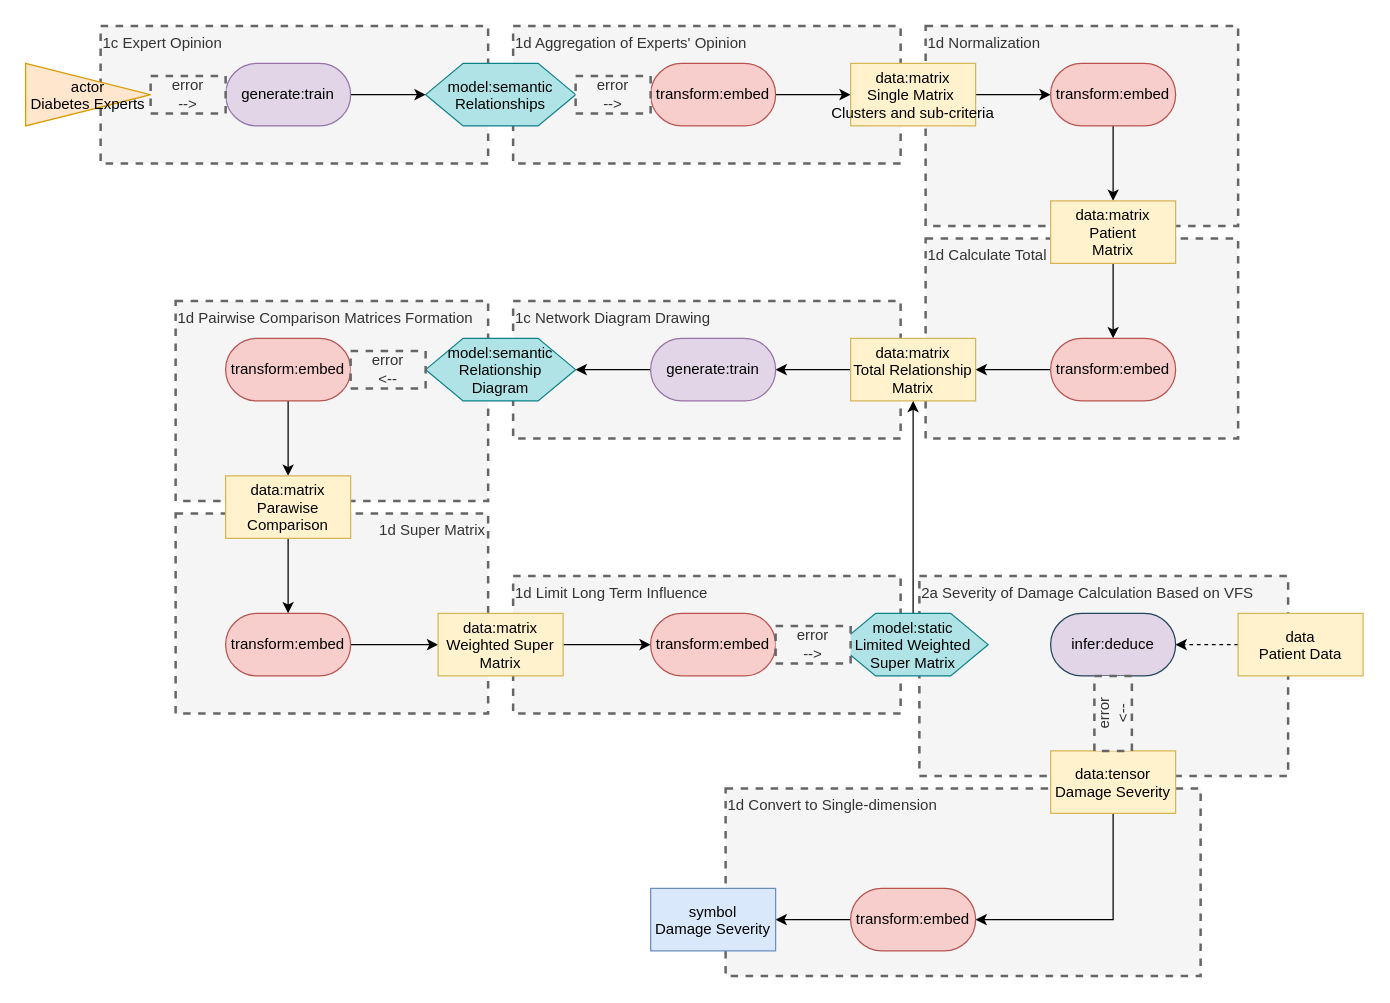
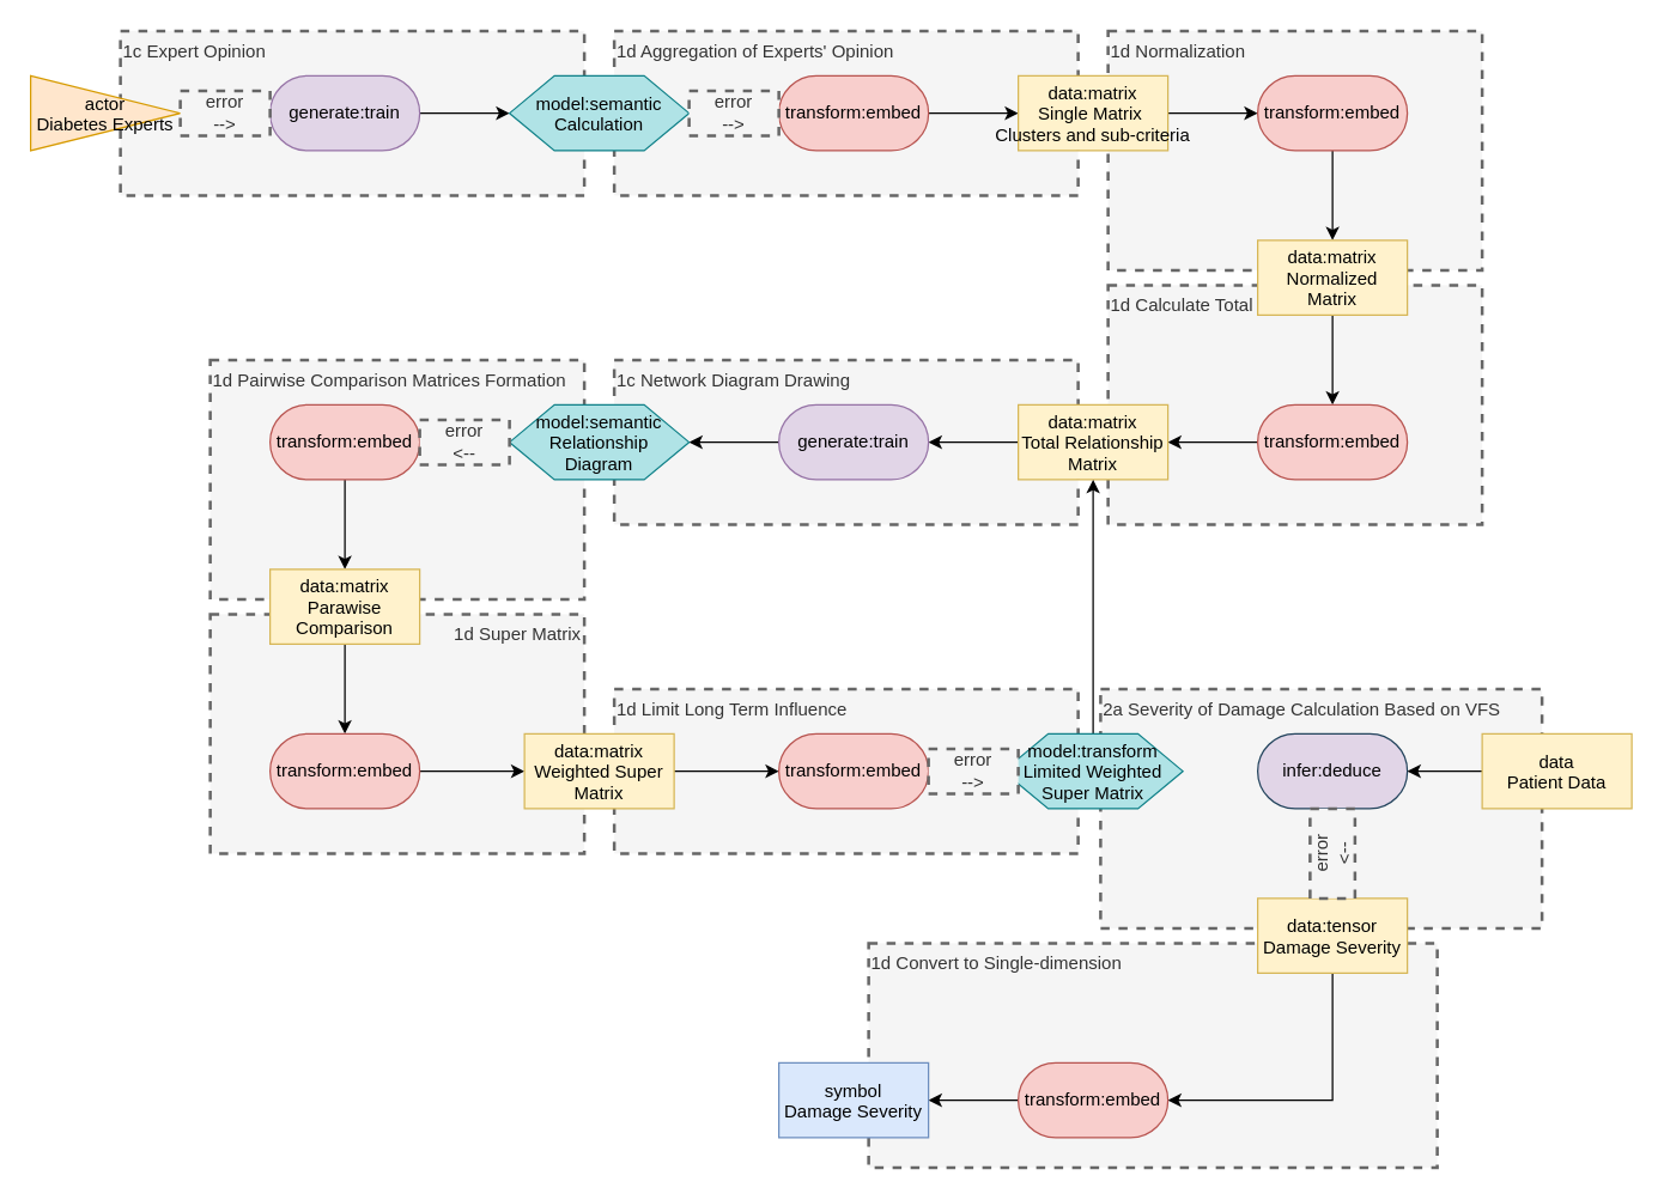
  <mxCell id="0" />
  <mxCell id="1" parent="0" />
  <mxCell id="2" value="1d Convert to Single-dimension" style="text;html=1;align=left;verticalAlign=top;whiteSpace=wrap;rounded=0;dashed=1;fillColor=#f5f5f5;fontColor=#333333;strokeColor=#666666;strokeWidth=2;" name="text" vertex="1" parent="1"><mxGeometry x="580" y="630" width="380" height="150" as="geometry" /></mxCell>
  <mxCell id="3" value="2a Severity of Damage Calculation Based on VFS" style="text;html=1;align=left;verticalAlign=top;whiteSpace=wrap;rounded=0;dashed=1;fillColor=#f5f5f5;fontColor=#333333;strokeColor=#666666;strokeWidth=2;" name="text" vertex="1" parent="1"><mxGeometry x="735" y="460" width="295" height="160" as="geometry" /></mxCell>
  <mxCell id="4" value="1d Limit Long Term Influence" style="text;html=1;align=left;verticalAlign=top;whiteSpace=wrap;rounded=0;dashed=1;fillColor=#f5f5f5;fontColor=#333333;strokeColor=#666666;strokeWidth=2;" name="text" vertex="1" parent="1"><mxGeometry x="410" y="460" width="310" height="110" as="geometry" /></mxCell>
  <mxCell id="5" value="1d Super Matrix" style="text;html=1;align=right;verticalAlign=top;whiteSpace=wrap;rounded=0;dashed=1;fillColor=#f5f5f5;fontColor=#333333;strokeColor=#666666;strokeWidth=2;" name="text" vertex="1" parent="1"><mxGeometry x="140" y="410" width="250" height="160" as="geometry" /></mxCell>
  <mxCell id="6" value="1d Pairwise Comparison Matrices Formation" style="text;html=1;align=left;verticalAlign=top;whiteSpace=wrap;rounded=0;dashed=1;fillColor=#f5f5f5;fontColor=#333333;strokeColor=#666666;strokeWidth=2;" name="text" vertex="1" parent="1"><mxGeometry x="140" y="240" width="250" height="160" as="geometry" /></mxCell>
  <mxCell id="7" value="1c Network Diagram Drawing" style="text;html=1;align=left;verticalAlign=top;whiteSpace=wrap;rounded=0;dashed=1;fillColor=#f5f5f5;fontColor=#333333;strokeColor=#666666;strokeWidth=2;" name="text" vertex="1" parent="1"><mxGeometry x="410" y="240" width="310" height="110" as="geometry" /></mxCell>
  <mxCell id="8" value="1d Calculate Total" style="text;html=1;align=left;verticalAlign=top;whiteSpace=wrap;rounded=0;dashed=1;fillColor=#f5f5f5;fontColor=#333333;strokeColor=#666666;strokeWidth=2;" name="text" vertex="1" parent="1"><mxGeometry x="740" y="190" width="250" height="160" as="geometry" /></mxCell>
  <mxCell id="9" value="1d Normalization" style="text;html=1;align=left;verticalAlign=top;whiteSpace=wrap;rounded=0;dashed=1;fillColor=#f5f5f5;fontColor=#333333;strokeColor=#666666;strokeWidth=2;" name="text" vertex="1" parent="1"><mxGeometry x="740" y="20" width="250" height="160" as="geometry" /></mxCell>
  <mxCell id="10" value="1d Aggregation of Experts' Opinion" style="text;html=1;align=left;verticalAlign=top;whiteSpace=wrap;rounded=0;dashed=1;fillColor=#f5f5f5;fontColor=#333333;strokeColor=#666666;strokeWidth=2;" name="text" vertex="1" parent="1"><mxGeometry x="410" y="20" width="310" height="110" as="geometry" /></mxCell>
  <mxCell id="11" value="1c Expert Opinion" style="text;html=1;align=left;verticalAlign=top;whiteSpace=wrap;rounded=0;dashed=1;fillColor=#f5f5f5;fontColor=#333333;strokeColor=#666666;strokeWidth=2;" name="text" vertex="1" parent="1"><mxGeometry x="80" y="20" width="310" height="110" as="geometry" /></mxCell>
  <mxCell id="12" value="actor&#10;Diabetes Experts" style="triangle;fillColor=#ffe6cc;strokeColor=#d79b00;fontColor=#000000;" name="actor" vertex="1" parent="1"><mxGeometry x="20" y="50" width="100" height="50" as="geometry" /></mxCell>
  <mxCell id="13" style="edgeStyle=orthogonalEdgeStyle;rounded=0;orthogonalLoop=1;jettySize=auto;html=1;entryX=0;entryY=0.5;entryDx=0;entryDy=0;" edge="1" parent="1" source="14" target="16"><mxGeometry relative="1" as="geometry" /></mxCell>
  <mxCell id="14" value="generate:train" style="rounded=1;whiteSpace=wrap;html=1;arcSize=50;fillColor=#e1d5e7;strokeColor=#9673a6;" name="generate:train" vertex="1" parent="1"><mxGeometry x="180" y="50" width="100" height="50" as="geometry" /></mxCell>
  <mxCell id="15" value="&lt;div&gt;error&lt;/div&gt;&lt;div&gt;--&amp;gt;&lt;/div&gt;" style="text;html=1;align=center;verticalAlign=middle;whiteSpace=wrap;rounded=0;dashed=1;fillColor=#f5f5f5;fontColor=#333333;strokeColor=#666666;strokeWidth=2;" name="text" vertex="1" parent="1"><mxGeometry x="120" y="60" width="60" height="30" as="geometry" /></mxCell>
- <mxCell id="16" value="model:semantic&#10;Relationships" style="shape=hexagon;perimeter=hexagonPerimeter2;fillColor=#b0e3e6;strokeColor=#0e8088;" name="model" vertex="1" parent="1"><mxGeometry x="340" y="50" width="120" height="50" as="geometry" /></mxCell>
+ <mxCell id="16" value="model:semantic&#10;Calculation" style="shape=hexagon;perimeter=hexagonPerimeter2;fillColor=#b0e3e6;strokeColor=#0e8088;" name="model" vertex="1" parent="1"><mxGeometry x="340" y="50" width="120" height="50" as="geometry" /></mxCell>
  <mxCell id="17" style="edgeStyle=orthogonalEdgeStyle;rounded=0;orthogonalLoop=1;jettySize=auto;html=1;entryX=0;entryY=0.5;entryDx=0;entryDy=0;" edge="1" parent="1" source="18" target="21"><mxGeometry relative="1" as="geometry" /></mxCell>
  <mxCell id="18" value="transform:embed" style="rounded=1;whiteSpace=wrap;html=1;arcSize=50;fillColor=#f8cecc;strokeColor=#b85450;" name="transform" vertex="1" parent="1"><mxGeometry x="520" y="50" width="100" height="50" as="geometry" /></mxCell>
  <mxCell id="19" value="&lt;div&gt;error&lt;/div&gt;&lt;div&gt;--&amp;gt;&lt;/div&gt;" style="text;html=1;align=center;verticalAlign=middle;whiteSpace=wrap;rounded=0;dashed=1;fillColor=#f5f5f5;fontColor=#333333;strokeColor=#666666;strokeWidth=2;" name="text" vertex="1" parent="1"><mxGeometry x="460" y="60" width="60" height="30" as="geometry" /></mxCell>
  <mxCell id="20" style="edgeStyle=orthogonalEdgeStyle;rounded=0;orthogonalLoop=1;jettySize=auto;html=1;entryX=0;entryY=0.5;entryDx=0;entryDy=0;" edge="1" parent="1" source="21" target="23"><mxGeometry relative="1" as="geometry" /></mxCell>
  <mxCell id="21" value="data:matrix&#10;Single Matrix &#10;Clusters and sub-criteria" style="rectangle;fillColor=#fff2cc;strokeColor=#d6b656;" name="data" vertex="1" parent="1"><mxGeometry x="680" y="50" width="100" height="50" as="geometry" /></mxCell>
  <mxCell id="22" style="edgeStyle=orthogonalEdgeStyle;rounded=0;orthogonalLoop=1;jettySize=auto;html=1;entryX=0.5;entryY=0;entryDx=0;entryDy=0;" edge="1" parent="1" source="23" target="25"><mxGeometry relative="1" as="geometry" /></mxCell>
  <mxCell id="23" value="transform:embed" style="rounded=1;whiteSpace=wrap;html=1;arcSize=50;fillColor=#f8cecc;strokeColor=#b85450;" name="transform" vertex="1" parent="1"><mxGeometry x="840" y="50" width="100" height="50" as="geometry" /></mxCell>
  <mxCell id="24" style="edgeStyle=orthogonalEdgeStyle;rounded=0;orthogonalLoop=1;jettySize=auto;html=1;entryX=0.5;entryY=0;entryDx=0;entryDy=0;" edge="1" parent="1" source="25" target="27"><mxGeometry relative="1" as="geometry" /></mxCell>
- <mxCell id="25" value="data:matrix&#10;Patient&#10;Matrix" style="rectangle;fillColor=#fff2cc;strokeColor=#d6b656;" name="data" vertex="1" parent="1"><mxGeometry x="840" y="160" width="100" height="50" as="geometry" /></mxCell>
+ <mxCell id="25" value="data:matrix&#10;Normalized&#10;Matrix" style="rectangle;fillColor=#fff2cc;strokeColor=#d6b656;" name="data" vertex="1" parent="1"><mxGeometry x="840" y="160" width="100" height="50" as="geometry" /></mxCell>
  <mxCell id="26" style="edgeStyle=orthogonalEdgeStyle;rounded=0;orthogonalLoop=1;jettySize=auto;html=1;entryX=1;entryY=0.5;entryDx=0;entryDy=0;" edge="1" parent="1" source="27" target="29"><mxGeometry relative="1" as="geometry" /></mxCell>
  <mxCell id="27" value="transform:embed" style="rounded=1;whiteSpace=wrap;html=1;arcSize=50;fillColor=#f8cecc;strokeColor=#b85450;" name="transform" vertex="1" parent="1"><mxGeometry x="840" y="270" width="100" height="50" as="geometry" /></mxCell>
  <mxCell id="28" style="edgeStyle=orthogonalEdgeStyle;rounded=0;orthogonalLoop=1;jettySize=auto;html=1;entryX=1;entryY=0.5;entryDx=0;entryDy=0;" edge="1" parent="1" source="29" target="31"><mxGeometry relative="1" as="geometry" /></mxCell>
  <mxCell id="29" value="data:matrix&#10;Total Relationship&#10;Matrix" style="rectangle;fillColor=#fff2cc;strokeColor=#d6b656;" name="data" vertex="1" parent="1"><mxGeometry x="680" y="270" width="100" height="50" as="geometry" /></mxCell>
  <mxCell id="30" style="edgeStyle=orthogonalEdgeStyle;rounded=0;orthogonalLoop=1;jettySize=auto;html=1;entryX=1;entryY=0.5;entryDx=0;entryDy=0;" edge="1" parent="1" source="31" target="32"><mxGeometry relative="1" as="geometry" /></mxCell>
  <mxCell id="31" value="generate:train" style="rounded=1;whiteSpace=wrap;html=1;arcSize=50;fillColor=#e1d5e7;strokeColor=#9673a6;" name="generate:train" vertex="1" parent="1"><mxGeometry x="520" y="270" width="100" height="50" as="geometry" /></mxCell>
  <mxCell id="32" value="model:semantic&#10;Relationship&#10;Diagram" style="shape=hexagon;perimeter=hexagonPerimeter2;fillColor=#b0e3e6;strokeColor=#0e8088;" name="model" vertex="1" parent="1"><mxGeometry x="340" y="270" width="120" height="50" as="geometry" /></mxCell>
  <mxCell id="33" style="edgeStyle=orthogonalEdgeStyle;rounded=0;orthogonalLoop=1;jettySize=auto;html=1;exitX=0.5;exitY=1;exitDx=0;exitDy=0;entryX=0.5;entryY=0;entryDx=0;entryDy=0;" edge="1" parent="1" source="34" target="37"><mxGeometry relative="1" as="geometry" /></mxCell>
  <mxCell id="34" value="transform:embed" style="rounded=1;whiteSpace=wrap;html=1;arcSize=50;fillColor=#f8cecc;strokeColor=#b85450;" name="transform" vertex="1" parent="1"><mxGeometry x="180" y="270" width="100" height="50" as="geometry" /></mxCell>
  <mxCell id="35" value="&lt;div&gt;error&lt;/div&gt;&lt;div&gt;&amp;lt;--&lt;/div&gt;" style="text;html=1;align=center;verticalAlign=middle;whiteSpace=wrap;rounded=0;dashed=1;fillColor=#f5f5f5;fontColor=#333333;strokeColor=#666666;strokeWidth=2;" name="text" vertex="1" parent="1"><mxGeometry x="280" y="280" width="60" height="30" as="geometry" /></mxCell>
  <mxCell id="36" style="edgeStyle=orthogonalEdgeStyle;rounded=0;orthogonalLoop=1;jettySize=auto;html=1;exitX=0.5;exitY=1;exitDx=0;exitDy=0;entryX=0.5;entryY=0;entryDx=0;entryDy=0;" edge="1" parent="1" source="37" target="39"><mxGeometry relative="1" as="geometry" /></mxCell>
  <mxCell id="37" value="data:matrix&#10;Parawise&#10;Comparison" style="rectangle;fillColor=#fff2cc;strokeColor=#d6b656;" name="data" vertex="1" parent="1"><mxGeometry x="180" y="380" width="100" height="50" as="geometry" /></mxCell>
  <mxCell id="38" style="edgeStyle=orthogonalEdgeStyle;rounded=0;orthogonalLoop=1;jettySize=auto;html=1;entryX=0;entryY=0.5;entryDx=0;entryDy=0;" edge="1" parent="1" source="39" target="41"><mxGeometry relative="1" as="geometry" /></mxCell>
  <mxCell id="39" value="transform:embed" style="rounded=1;whiteSpace=wrap;html=1;arcSize=50;fillColor=#f8cecc;strokeColor=#b85450;" name="transform" vertex="1" parent="1"><mxGeometry x="180" y="490" width="100" height="50" as="geometry" /></mxCell>
  <mxCell id="40" style="edgeStyle=orthogonalEdgeStyle;rounded=0;orthogonalLoop=1;jettySize=auto;html=1;entryX=0;entryY=0.5;entryDx=0;entryDy=0;" edge="1" parent="1" source="41" target="42"><mxGeometry relative="1" as="geometry" /></mxCell>
  <mxCell id="41" value="data:matrix&#10;Weighted Super&#10;Matrix" style="rectangle;fillColor=#fff2cc;strokeColor=#d6b656;" name="data" vertex="1" parent="1"><mxGeometry x="350" y="490" width="100" height="50" as="geometry" /></mxCell>
  <mxCell id="42" value="transform:embed" style="rounded=1;whiteSpace=wrap;html=1;arcSize=50;fillColor=#f8cecc;strokeColor=#b85450;" name="transform" vertex="1" parent="1"><mxGeometry x="520" y="490" width="100" height="50" as="geometry" /></mxCell>
  <mxCell id="43" style="edgeStyle=orthogonalEdgeStyle;rounded=0;orthogonalLoop=1;jettySize=auto;html=1;" edge="1" parent="1" source="44" target="29"><mxGeometry relative="1" as="geometry" /></mxCell>
- <mxCell id="44" value="model:static&#10;Limited Weighted&#10;Super Matrix" style="shape=hexagon;perimeter=hexagonPerimeter2;fillColor=#b0e3e6;strokeColor=#0e8088;" name="model" vertex="1" parent="1"><mxGeometry x="670" y="490" width="120" height="50" as="geometry" /></mxCell>
+ <mxCell id="44" value="model:transform&#10;Limited Weighted&#10;Super Matrix" style="shape=hexagon;perimeter=hexagonPerimeter2;fillColor=#b0e3e6;strokeColor=#0e8088;" name="model" vertex="1" parent="1"><mxGeometry x="670" y="490" width="120" height="50" as="geometry" /></mxCell>
  <mxCell id="45" value="&lt;div&gt;error&lt;/div&gt;&lt;div&gt;--&amp;gt;&lt;/div&gt;" style="text;html=1;align=center;verticalAlign=middle;whiteSpace=wrap;rounded=0;dashed=1;fillColor=#f5f5f5;fontColor=#333333;strokeColor=#666666;strokeWidth=2;" name="text" vertex="1" parent="1"><mxGeometry x="620" y="500" width="60" height="30" as="geometry" /></mxCell>
  <mxCell id="46" value="infer:deduce" style="rounded=1;whiteSpace=wrap;html=1;arcSize=50;fillColor=#e1d5e7;strokeColor=#23445d;" name="infer:deduce" vertex="1" parent="1"><mxGeometry x="840" y="490" width="100" height="50" as="geometry" /></mxCell>
- <mxCell id="47" style="edgeStyle=orthogonalEdgeStyle;rounded=0;orthogonalLoop=1;jettySize=auto;html=1;entryX=1;entryY=0.5;entryDx=0;entryDy=0;dashed=1;" edge="1" parent="1" source="48" target="46"><mxGeometry relative="1" as="geometry" /></mxCell>
+ <mxCell id="47" style="edgeStyle=orthogonalEdgeStyle;rounded=0;orthogonalLoop=1;jettySize=auto;html=1;entryX=1;entryY=0.5;entryDx=0;entryDy=0;" edge="1" parent="1" source="48" target="46"><mxGeometry relative="1" as="geometry" /></mxCell>
  <mxCell id="48" value="data&#10;Patient Data" style="rectangle;fillColor=#fff2cc;strokeColor=#d6b656;" name="data" vertex="1" parent="1"><mxGeometry x="990" y="490" width="100" height="50" as="geometry" /></mxCell>
  <mxCell id="49" style="edgeStyle=orthogonalEdgeStyle;rounded=0;orthogonalLoop=1;jettySize=auto;html=1;exitX=0.5;exitY=1;exitDx=0;exitDy=0;entryX=1;entryY=0.5;entryDx=0;entryDy=0;" edge="1" parent="1" source="50" target="53"><mxGeometry relative="1" as="geometry" /></mxCell>
  <mxCell id="50" value="data:tensor&#10;Damage Severity" style="rectangle;fillColor=#fff2cc;strokeColor=#d6b656;" name="data" vertex="1" parent="1"><mxGeometry x="840" y="600" width="100" height="50" as="geometry" /></mxCell>
  <mxCell id="51" value="&lt;div&gt;error&lt;/div&gt;&lt;div&gt;&amp;lt;--&lt;/div&gt;" style="text;html=1;align=center;verticalAlign=middle;whiteSpace=wrap;rounded=0;dashed=1;fillColor=#f5f5f5;fontColor=#333333;strokeColor=#666666;strokeWidth=2;horizontal=0;" name="text" vertex="1" parent="1"><mxGeometry x="875" y="540" width="30" height="60" as="geometry" /></mxCell>
  <mxCell id="52" style="edgeStyle=orthogonalEdgeStyle;rounded=0;orthogonalLoop=1;jettySize=auto;html=1;exitX=0;exitY=0.5;exitDx=0;exitDy=0;entryX=1;entryY=0.5;entryDx=0;entryDy=0;" edge="1" parent="1" source="53" target="54"><mxGeometry relative="1" as="geometry" /></mxCell>
  <mxCell id="53" value="transform:embed" style="rounded=1;whiteSpace=wrap;html=1;arcSize=50;fillColor=#f8cecc;strokeColor=#b85450;" name="transform" vertex="1" parent="1"><mxGeometry x="680" y="710" width="100" height="50" as="geometry" /></mxCell>
  <mxCell id="54" value="symbol&#10;Damage Severity" style="rectangle;fillColor=#dae8fc;strokeColor=#6c8ebf;" name="symbol" vertex="1" parent="1"><mxGeometry x="520" y="710" width="100" height="50" as="geometry" /></mxCell>
